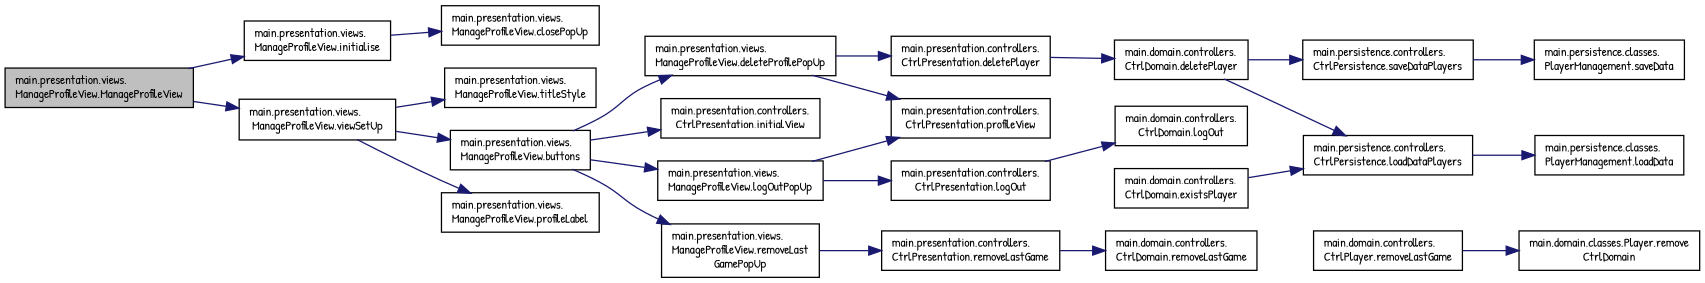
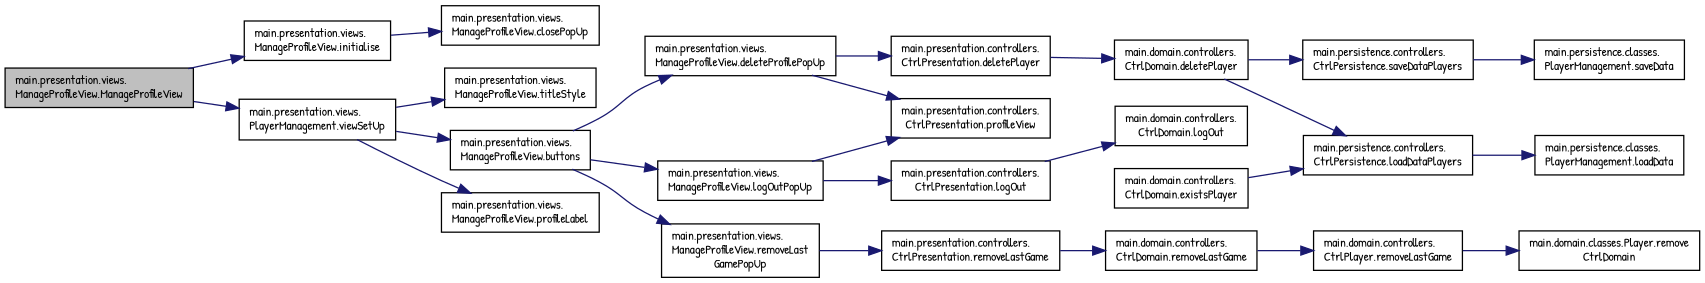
  digraph {
    fontname="Patrick Hand"
    rankdir=LR
    node [color=black fillcolor=white fontname="Patrick Hand" fontsize=10 shape=record style=filled]
    edge [color=midnightblue fontname="Patrick Hand" fontsize=10 labelfontname=Helvetica labelfontsize=10 style=solid]
    n1 [fillcolor=grey75 fontcolor=black height=0.2 label="main.presentation.views.\lManageProfileView.ManageProfileView" width=0.4]
    n2 [height=0.2 label="main.presentation.views.\lManageProfileView.initialise" width=0.4]
-   n3 [height=0.2 label="main.presentation.views.\lManageProfileView.viewSetUp" width=0.4]
+   n3 [height=0.2 label="main.presentation.views.\lPlayerManagement.viewSetUp" width=0.4]
    n4 [height=0.2 label="main.presentation.views.\lManageProfileView.closePopUp" width=0.4]
    n5 [height=0.2 label="main.presentation.views.\lManageProfileView.buttons" width=0.4]
    n6 [height=0.2 label="main.presentation.views.\lManageProfileView.profileLabel" width=0.4]
    n7 [height=0.2 label="main.presentation.views.\lManageProfileView.titleStyle" width=0.4]
    n8 [height=0.2 label="main.presentation.views.\lManageProfileView.deleteProfilePopUp" width=0.4]
-   n9 [height=0.2 label="main.presentation.controllers.\lCtrlPresentation.initialView" width=0.4]
    n10 [height=0.2 label="main.presentation.views.\lManageProfileView.logOutPopUp" width=0.4]
    n11 [height=0.2 label="main.presentation.views.\lManageProfileView.removeLast\lGamePopUp" width=0.4]
    n12 [height=0.2 label="main.presentation.controllers.\lCtrlPresentation.deletePlayer" width=0.4]
    n13 [height=0.2 label="main.presentation.controllers.\lCtrlPresentation.profileView" width=0.4]
    n14 [height=0.2 label="main.presentation.controllers.\lCtrlPresentation.logOut" width=0.4]
    n15 [height=0.2 label="main.presentation.controllers.\lCtrlPresentation.removeLastGame" width=0.4]
    n16 [height=0.2 label="main.domain.controllers.\lCtrlDomain.deletePlayer" width=0.4]
    n17 [height=0.2 label="main.persistence.controllers.\lCtrlPersistence.loadDataPlayers" width=0.4]
    n18 [height=0.2 label="main.persistence.controllers.\lCtrlPersistence.saveDataPlayers" width=0.4]
    n19 [height=0.2 label="main.persistence.classes.\lPlayerManagement.loadData" width=0.4]
    n20 [height=0.2 label="main.persistence.classes.\lPlayerManagement.saveData" width=0.4]
    n21 [height=0.2 label="main.domain.controllers.\lCtrlDomain.logOut" width=0.4]
    n22 [height=0.2 label="main.domain.controllers.\lCtrlDomain.existsPlayer" width=0.4]
    n23 [height=0.2 label="main.domain.controllers.\lCtrlDomain.removeLastGame" width=0.4]
    n24 [height=0.2 label="main.domain.controllers.\lCtrlPlayer.removeLastGame" width=0.4]
    n25 [height=0.2 label="main.domain.classes.Player.remove\lCtrlDomain" width=0.4]
    n1 -> n2
    n1 -> n3
    n2 -> n4
    n3 -> n5
    n3 -> n6
    n3 -> n7
    n5 -> n8
-   n5 -> n9
    n5 -> n10
    n5 -> n11
    n8 -> n12
    n8 -> n13
    n10 -> n13
    n10 -> n14
    n11 -> n15
    n12 -> n16
    n14 -> n21
    n15 -> n23
    n16 -> n17
    n16 -> n18
    n17 -> n19
    n18 -> n20
    n22 -> n17
+   n23 -> n24
    n24 -> n25
  }
